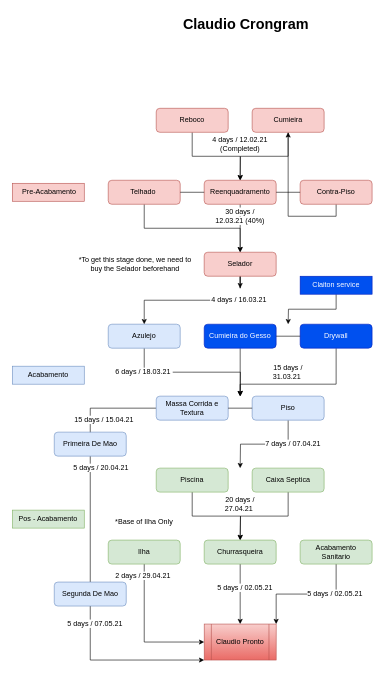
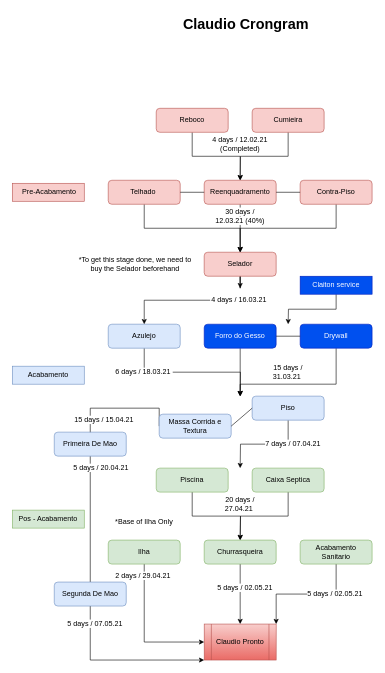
  <mxCell id="0" />
  <mxCell id="1" parent="0" />
  <mxCell id="2" style="edgeStyle=orthogonalEdgeStyle;rounded=0;orthogonalLoop=1;jettySize=auto;html=1;exitX=0.5;exitY=1;exitDx=0;exitDy=0;entryX=0.5;entryY=0;entryDx=0;entryDy=0;" parent="1" source="3" target="8" edge="1"><mxGeometry relative="1" as="geometry" /></mxCell>
  <mxCell id="3" value="Reboco" style="rounded=1;whiteSpace=wrap;html=1;fontSize=12;glass=0;strokeWidth=1;shadow=0;fillColor=#f8cecc;strokeColor=#b85450;" parent="1" vertex="1"><mxGeometry x="260" y="180" width="120" height="40" as="geometry" /></mxCell>
  <mxCell id="4" value="&amp;nbsp;Pre-Acabamento" style="text;html=1;strokeColor=#b85450;fillColor=#f8cecc;align=center;verticalAlign=middle;whiteSpace=wrap;rounded=0;" parent="1" vertex="1"><mxGeometry x="20" y="305" width="120" height="30" as="geometry" /></mxCell>
  <mxCell id="5" style="edgeStyle=orthogonalEdgeStyle;rounded=0;orthogonalLoop=1;jettySize=auto;html=1;exitX=0.5;exitY=1;exitDx=0;exitDy=0;" parent="1" source="6" edge="1"><mxGeometry relative="1" as="geometry"><mxPoint x="400" y="300" as="targetPoint" /></mxGeometry></mxCell>
  <mxCell id="6" value="Cumieira" style="rounded=1;whiteSpace=wrap;html=1;fontSize=12;glass=0;strokeWidth=1;shadow=0;fillColor=#f8cecc;strokeColor=#b85450;" parent="1" vertex="1"><mxGeometry x="420" y="180" width="120" height="40" as="geometry" /></mxCell>
  <mxCell id="7" style="edgeStyle=orthogonalEdgeStyle;rounded=0;orthogonalLoop=1;jettySize=auto;html=1;exitX=0.5;exitY=1;exitDx=0;exitDy=0;entryX=0.5;entryY=0;entryDx=0;entryDy=0;" parent="1" source="8" target="12" edge="1"><mxGeometry relative="1" as="geometry" /></mxCell>
  <mxCell id="8" value="Reenquadramento" style="rounded=1;whiteSpace=wrap;html=1;fontSize=12;glass=0;strokeWidth=1;shadow=0;fillColor=#f8cecc;strokeColor=#b85450;" parent="1" vertex="1"><mxGeometry x="340" y="300" width="120" height="40" as="geometry" /></mxCell>
  <mxCell id="9" style="edgeStyle=orthogonalEdgeStyle;rounded=0;orthogonalLoop=1;jettySize=auto;html=1;entryX=0.5;entryY=0;entryDx=0;entryDy=0;" parent="1" source="10" target="12" edge="1"><mxGeometry relative="1" as="geometry"><Array as="points"><mxPoint x="240" y="380" /><mxPoint x="400" y="380" /></Array></mxGeometry></mxCell>
  <mxCell id="10" value="Telhado&amp;nbsp;" style="rounded=1;whiteSpace=wrap;html=1;fontSize=12;glass=0;strokeWidth=1;shadow=0;fillColor=#f8cecc;strokeColor=#b85450;" parent="1" vertex="1"><mxGeometry x="180" y="300" width="120" height="40" as="geometry" /></mxCell>
  <mxCell id="11" style="edgeStyle=orthogonalEdgeStyle;rounded=0;orthogonalLoop=1;jettySize=auto;html=1;exitX=0.5;exitY=1;exitDx=0;exitDy=0;" parent="1" source="12" target="40" edge="1"><mxGeometry relative="1" as="geometry" /></mxCell>
  <mxCell id="12" value="Selador" style="rounded=1;whiteSpace=wrap;html=1;fontSize=12;glass=0;strokeWidth=1;shadow=0;fillColor=#f8cecc;strokeColor=#b85450;" parent="1" vertex="1"><mxGeometry x="340" y="420" width="120" height="40" as="geometry" /></mxCell>
- <mxCell id="13" style="edgeStyle=orthogonalEdgeStyle;rounded=0;orthogonalLoop=1;jettySize=auto;html=1;exitX=0.5;exitY=1;exitDx=0;exitDy=0;" parent="1" source="14" target="6" edge="1"><mxGeometry relative="1" as="geometry" /></mxCell>
+ <mxCell id="13" style="edgeStyle=orthogonalEdgeStyle;rounded=0;orthogonalLoop=1;jettySize=auto;html=1;exitX=0.5;exitY=1;exitDx=0;exitDy=0;entryX=0.5;entryY=0;entryDx=0;entryDy=0;" parent="1" source="14" target="12" edge="1"><mxGeometry relative="1" as="geometry" /></mxCell>
  <mxCell id="14" value="Contra-Piso" style="rounded=1;whiteSpace=wrap;html=1;fontSize=12;glass=0;strokeWidth=1;shadow=0;fillColor=#f8cecc;strokeColor=#b85450;" parent="1" vertex="1"><mxGeometry x="500" y="300" width="120" height="40" as="geometry" /></mxCell>
  <mxCell id="15" value="Acabamento" style="text;html=1;strokeColor=#6c8ebf;fillColor=#dae8fc;align=center;verticalAlign=middle;whiteSpace=wrap;rounded=0;" parent="1" vertex="1"><mxGeometry x="20" y="610" width="120" height="30" as="geometry" /></mxCell>
  <mxCell id="16" style="edgeStyle=orthogonalEdgeStyle;rounded=0;orthogonalLoop=1;jettySize=auto;html=1;exitX=0.5;exitY=1;exitDx=0;exitDy=0;" parent="1" source="17" edge="1"><mxGeometry relative="1" as="geometry"><mxPoint x="400" y="660" as="targetPoint" /></mxGeometry></mxCell>
  <mxCell id="17" value="Azulejo" style="rounded=1;whiteSpace=wrap;html=1;fontSize=12;glass=0;strokeWidth=1;shadow=0;fillColor=#dae8fc;strokeColor=#6c8ebf;" parent="1" vertex="1"><mxGeometry x="180" y="540" width="120" height="40" as="geometry" /></mxCell>
  <mxCell id="18" style="edgeStyle=orthogonalEdgeStyle;rounded=0;orthogonalLoop=1;jettySize=auto;html=1;exitX=0.5;exitY=1;exitDx=0;exitDy=0;" parent="1" source="19" edge="1"><mxGeometry relative="1" as="geometry"><mxPoint x="400" y="660" as="targetPoint" /></mxGeometry></mxCell>
- <mxCell id="19" value="Cumieira do Gesso" style="rounded=1;whiteSpace=wrap;html=1;fontSize=12;glass=0;strokeWidth=1;shadow=0;fillColor=#0050ef;strokeColor=#001DBC;fontColor=#ffffff;" parent="1" vertex="1"><mxGeometry x="340" y="540" width="120" height="40" as="geometry" /></mxCell>
+ <mxCell id="19" value="Forro do Gesso" style="rounded=1;whiteSpace=wrap;html=1;fontSize=12;glass=0;strokeWidth=1;shadow=0;fillColor=#0050ef;strokeColor=#001DBC;fontColor=#ffffff;" parent="1" vertex="1"><mxGeometry x="340" y="540" width="120" height="40" as="geometry" /></mxCell>
  <mxCell id="20" style="edgeStyle=orthogonalEdgeStyle;rounded=0;orthogonalLoop=1;jettySize=auto;html=1;exitX=0.5;exitY=1;exitDx=0;exitDy=0;" parent="1" source="21" edge="1"><mxGeometry relative="1" as="geometry"><mxPoint x="400" y="780" as="targetPoint" /></mxGeometry></mxCell>
  <mxCell id="21" value="Piso" style="rounded=1;whiteSpace=wrap;html=1;fontSize=12;glass=0;strokeWidth=1;shadow=0;fillColor=#dae8fc;strokeColor=#6c8ebf;" parent="1" vertex="1"><mxGeometry x="420" y="660" width="120" height="40" as="geometry" /></mxCell>
  <mxCell id="22" style="edgeStyle=orthogonalEdgeStyle;rounded=0;orthogonalLoop=1;jettySize=auto;html=1;exitX=0.5;exitY=1;exitDx=0;exitDy=0;" parent="1" source="23" edge="1"><mxGeometry relative="1" as="geometry"><mxPoint x="400" y="660" as="targetPoint" /><Array as="points"><mxPoint x="560" y="640" /><mxPoint x="400" y="640" /></Array></mxGeometry></mxCell>
  <mxCell id="23" value="Drywall" style="rounded=1;whiteSpace=wrap;html=1;fontSize=12;glass=0;strokeWidth=1;shadow=0;fillColor=#0050ef;strokeColor=#001DBC;fontColor=#ffffff;" parent="1" vertex="1"><mxGeometry x="500" y="540" width="120" height="40" as="geometry" /></mxCell>
  <mxCell id="24" style="edgeStyle=orthogonalEdgeStyle;rounded=0;orthogonalLoop=1;jettySize=auto;html=1;exitX=0;exitY=0.5;exitDx=0;exitDy=0;entryX=0;entryY=1;entryDx=0;entryDy=0;" parent="1" source="25" target="56" edge="1"><mxGeometry relative="1" as="geometry"><mxPoint x="220" y="1044" as="targetPoint" /><Array as="points"><mxPoint x="150" y="680" /><mxPoint x="150" y="1100" /></Array></mxGeometry></mxCell>
- <mxCell id="25" value="Massa Corrida e Textura" style="rounded=1;whiteSpace=wrap;html=1;fontSize=12;glass=0;strokeWidth=1;shadow=0;fillColor=#dae8fc;strokeColor=#6c8ebf;" parent="1" vertex="1"><mxGeometry x="260" y="660" width="120" height="40" as="geometry" /></mxCell>
+ <mxCell id="25" value="Massa Corrida e Textura" style="rounded=1;whiteSpace=wrap;html=1;fontSize=12;glass=0;strokeWidth=1;shadow=0;fillColor=#dae8fc;strokeColor=#6c8ebf;" parent="1" vertex="1"><mxGeometry x="265" y="690" width="120" height="40" as="geometry" /></mxCell>
  <mxCell id="26" value="Pos - Acabamento" style="text;html=1;strokeColor=#82b366;fillColor=#d5e8d4;align=center;verticalAlign=middle;whiteSpace=wrap;rounded=0;" parent="1" vertex="1"><mxGeometry x="20" y="850" width="120" height="30" as="geometry" /></mxCell>
  <mxCell id="27" style="edgeStyle=orthogonalEdgeStyle;rounded=0;orthogonalLoop=1;jettySize=auto;html=1;exitX=0.5;exitY=1;exitDx=0;exitDy=0;" parent="1" source="28" edge="1"><mxGeometry relative="1" as="geometry"><mxPoint x="400" y="900" as="targetPoint" /></mxGeometry></mxCell>
  <mxCell id="28" value="Piscina" style="rounded=1;whiteSpace=wrap;html=1;fontSize=12;glass=0;strokeWidth=1;shadow=0;fillColor=#d5e8d4;strokeColor=#82b366;" parent="1" vertex="1"><mxGeometry x="260" y="780" width="120" height="40" as="geometry" /></mxCell>
  <mxCell id="29" style="edgeStyle=orthogonalEdgeStyle;rounded=0;orthogonalLoop=1;jettySize=auto;html=1;exitX=0.5;exitY=1;exitDx=0;exitDy=0;entryX=1;entryY=0;entryDx=0;entryDy=0;" parent="1" source="30" target="56" edge="1"><mxGeometry relative="1" as="geometry"><mxPoint x="420" y="1040" as="targetPoint" /></mxGeometry></mxCell>
  <mxCell id="30" value="Acabamento Sanitario" style="rounded=1;whiteSpace=wrap;html=1;fontSize=12;glass=0;strokeWidth=1;shadow=0;fillColor=#d5e8d4;strokeColor=#82b366;" parent="1" vertex="1"><mxGeometry x="500" y="900" width="120" height="40" as="geometry" /></mxCell>
  <mxCell id="31" style="edgeStyle=orthogonalEdgeStyle;rounded=0;orthogonalLoop=1;jettySize=auto;html=1;exitX=0.5;exitY=1;exitDx=0;exitDy=0;" parent="1" source="32" edge="1"><mxGeometry relative="1" as="geometry"><mxPoint x="400" y="900" as="targetPoint" /></mxGeometry></mxCell>
  <mxCell id="32" value="Caixa Septica" style="rounded=1;whiteSpace=wrap;html=1;fontSize=12;glass=0;strokeWidth=1;shadow=0;fillColor=#d5e8d4;strokeColor=#82b366;" parent="1" vertex="1"><mxGeometry x="420" y="780" width="120" height="40" as="geometry" /></mxCell>
  <mxCell id="33" style="edgeStyle=orthogonalEdgeStyle;rounded=0;orthogonalLoop=1;jettySize=auto;html=1;exitX=0.5;exitY=1;exitDx=0;exitDy=0;entryX=0;entryY=0.5;entryDx=0;entryDy=0;" parent="1" source="34" target="56" edge="1"><mxGeometry relative="1" as="geometry" /></mxCell>
  <mxCell id="34" value="Ilha" style="rounded=1;whiteSpace=wrap;html=1;fontSize=12;glass=0;strokeWidth=1;shadow=0;fillColor=#d5e8d4;strokeColor=#82b366;" parent="1" vertex="1"><mxGeometry x="180" y="900" width="120" height="40" as="geometry" /></mxCell>
  <mxCell id="35" style="edgeStyle=orthogonalEdgeStyle;rounded=0;orthogonalLoop=1;jettySize=auto;html=1;exitX=0.5;exitY=1;exitDx=0;exitDy=0;entryX=0.5;entryY=0;entryDx=0;entryDy=0;" parent="1" source="36" target="56" edge="1"><mxGeometry relative="1" as="geometry" /></mxCell>
  <mxCell id="36" value="Churrasqueira" style="rounded=1;whiteSpace=wrap;html=1;fontSize=12;glass=0;strokeWidth=1;shadow=0;fillColor=#d5e8d4;strokeColor=#82b366;" parent="1" vertex="1"><mxGeometry x="340" y="900" width="120" height="40" as="geometry" /></mxCell>
  <mxCell id="37" value="&lt;h1&gt;Claudio Crongram&lt;/h1&gt;&lt;p&gt;&lt;br&gt;&lt;/p&gt;" style="text;html=1;strokeColor=none;fillColor=none;spacing=5;spacingTop=-20;whiteSpace=wrap;overflow=hidden;rounded=0;" parent="1" vertex="1"><mxGeometry x="300" y="20" width="280" height="120" as="geometry" /></mxCell>
  <mxCell id="38" value="4 days / 12.02.21 (Completed)&lt;br&gt;" style="text;html=1;strokeColor=none;fillColor=none;align=center;verticalAlign=middle;whiteSpace=wrap;rounded=0;" parent="1" vertex="1"><mxGeometry x="350" y="220" width="100" height="40" as="geometry" /></mxCell>
  <mxCell id="39" style="edgeStyle=orthogonalEdgeStyle;rounded=0;orthogonalLoop=1;jettySize=auto;html=1;entryX=0.5;entryY=0;entryDx=0;entryDy=0;" parent="1" source="40" target="17" edge="1"><mxGeometry relative="1" as="geometry" /></mxCell>
  <mxCell id="40" value="&lt;span style=&quot;background-color: rgb(255 , 255 , 255)&quot;&gt;4 days / 16.03.21&amp;nbsp;&lt;/span&gt;" style="text;html=1;align=center;verticalAlign=middle;whiteSpace=wrap;rounded=0;" parent="1" vertex="1"><mxGeometry x="350" y="480" width="100" height="40" as="geometry" /></mxCell>
  <mxCell id="41" value="&lt;span style=&quot;background-color: rgb(255 , 255 , 255)&quot;&gt;30 days / 12.03.21 (40%)&lt;/span&gt;" style="text;html=1;align=center;verticalAlign=middle;whiteSpace=wrap;rounded=0;" parent="1" vertex="1"><mxGeometry x="350" y="340" width="100" height="40" as="geometry" /></mxCell>
  <mxCell id="42" value="*To get this stage done, we need to buy the Selador beforehand" style="text;html=1;strokeColor=none;fillColor=none;align=center;verticalAlign=middle;whiteSpace=wrap;rounded=0;" parent="1" vertex="1"><mxGeometry x="130" y="425" width="190" height="30" as="geometry" /></mxCell>
  <mxCell id="43" value="&lt;span style=&quot;background-color: rgb(255 , 255 , 255)&quot;&gt;20 days / 27.04.21&amp;nbsp;&lt;/span&gt;" style="text;html=1;align=center;verticalAlign=middle;whiteSpace=wrap;rounded=0;" parent="1" vertex="1"><mxGeometry x="350" y="820" width="100" height="40" as="geometry" /></mxCell>
  <mxCell id="44" value="&lt;span style=&quot;background-color: rgb(255 , 255 , 255)&quot;&gt;15 days / 31.03.21&amp;nbsp;&lt;/span&gt;" style="text;html=1;align=center;verticalAlign=middle;whiteSpace=wrap;rounded=0;" parent="1" vertex="1"><mxGeometry x="430" y="600" width="100" height="40" as="geometry" /></mxCell>
  <mxCell id="45" style="edgeStyle=orthogonalEdgeStyle;rounded=0;orthogonalLoop=1;jettySize=auto;html=1;exitX=0.5;exitY=1;exitDx=0;exitDy=0;" parent="1" source="46" edge="1"><mxGeometry relative="1" as="geometry"><mxPoint x="480" y="540" as="targetPoint" /></mxGeometry></mxCell>
  <mxCell id="46" value="Claiton service" style="text;html=1;strokeColor=#001DBC;fillColor=#0050ef;align=center;verticalAlign=middle;whiteSpace=wrap;rounded=0;fontColor=#ffffff;" parent="1" vertex="1"><mxGeometry x="500" y="460" width="120" height="30" as="geometry" /></mxCell>
  <mxCell id="47" value="&lt;span style=&quot;background-color: rgb(255 , 255 , 255)&quot;&gt;6 days / 18.03.21&amp;nbsp;&lt;/span&gt;" style="text;html=1;align=center;verticalAlign=middle;whiteSpace=wrap;rounded=0;" parent="1" vertex="1"><mxGeometry x="190" y="600" width="100" height="40" as="geometry" /></mxCell>
  <mxCell id="48" value="&lt;span style=&quot;background-color: rgb(255 , 255 , 255)&quot;&gt;2 days / 29.04.21&amp;nbsp;&lt;/span&gt;" style="text;html=1;align=center;verticalAlign=middle;whiteSpace=wrap;rounded=0;" parent="1" vertex="1"><mxGeometry x="190" y="940" width="100" height="40" as="geometry" /></mxCell>
  <mxCell id="49" value="&lt;span style=&quot;background-color: rgb(255 , 255 , 255)&quot;&gt;7 days / 07.04.21&amp;nbsp;&lt;/span&gt;" style="text;html=1;align=center;verticalAlign=middle;whiteSpace=wrap;rounded=0;" parent="1" vertex="1"><mxGeometry x="440" y="710" width="100" height="60" as="geometry" /></mxCell>
  <mxCell id="50" value="&lt;span style=&quot;background-color: rgb(255 , 255 , 255)&quot;&gt;15 days / 15.04.21&amp;nbsp;&lt;/span&gt;" style="text;html=1;align=center;verticalAlign=middle;whiteSpace=wrap;rounded=0;" parent="1" vertex="1"><mxGeometry x="110" y="680" width="130" height="40" as="geometry" /></mxCell>
  <mxCell id="51" value="&lt;span style=&quot;background-color: rgb(255 , 255 , 255)&quot;&gt;5 days / 02.05.21&amp;nbsp;&lt;/span&gt;" style="text;html=1;align=center;verticalAlign=middle;whiteSpace=wrap;rounded=0;" parent="1" vertex="1"><mxGeometry x="510" y="970" width="100" height="40" as="geometry" /></mxCell>
  <mxCell id="52" value="Primeira De Mao" style="rounded=1;whiteSpace=wrap;html=1;fontSize=12;glass=0;strokeWidth=1;shadow=0;fillColor=#dae8fc;strokeColor=#6c8ebf;" parent="1" vertex="1"><mxGeometry x="90" y="720" width="120" height="40" as="geometry" /></mxCell>
  <mxCell id="53" value="&lt;span style=&quot;background-color: rgb(255 , 255 , 255)&quot;&gt;5 days / 02.05.21&amp;nbsp;&lt;/span&gt;" style="text;html=1;align=center;verticalAlign=middle;whiteSpace=wrap;rounded=0;" parent="1" vertex="1"><mxGeometry x="360" y="960" width="100" height="40" as="geometry" /></mxCell>
  <mxCell id="54" value="&lt;span style=&quot;background-color: rgb(255 , 255 , 255)&quot;&gt;5 days / 20.04.21&amp;nbsp;&lt;/span&gt;" style="text;html=1;align=center;verticalAlign=middle;whiteSpace=wrap;rounded=0;" parent="1" vertex="1"><mxGeometry x="120" y="760" width="100" height="40" as="geometry" /></mxCell>
  <mxCell id="55" value="Segunda De Mao" style="rounded=1;whiteSpace=wrap;html=1;fontSize=12;glass=0;strokeWidth=1;shadow=0;fillColor=#dae8fc;strokeColor=#6c8ebf;" parent="1" vertex="1"><mxGeometry x="90" y="970" width="120" height="40" as="geometry" /></mxCell>
  <mxCell id="56" value="Claudio Pronto" style="shape=process;whiteSpace=wrap;html=1;backgroundOutline=1;fillColor=#f8cecc;gradientColor=#ea6b66;strokeColor=#b85450;" parent="1" vertex="1"><mxGeometry x="340" y="1040" width="120" height="60" as="geometry" /></mxCell>
  <mxCell id="57" value="" style="endArrow=none;html=1;entryX=0;entryY=0.5;entryDx=0;entryDy=0;exitX=1;exitY=0.5;exitDx=0;exitDy=0;" parent="1" source="25" target="21" edge="1"><mxGeometry width="50" height="50" relative="1" as="geometry"><mxPoint x="410" y="760" as="sourcePoint" /><mxPoint x="460" y="710" as="targetPoint" /></mxGeometry></mxCell>
  <mxCell id="58" value="" style="endArrow=none;html=1;entryX=0;entryY=0.5;entryDx=0;entryDy=0;exitX=1;exitY=0.5;exitDx=0;exitDy=0;" parent="1" source="19" target="23" edge="1"><mxGeometry width="50" height="50" relative="1" as="geometry"><mxPoint x="470" y="560" as="sourcePoint" /><mxPoint x="490" y="560" as="targetPoint" /></mxGeometry></mxCell>
  <mxCell id="59" value="" style="endArrow=none;html=1;exitX=1;exitY=0.5;exitDx=0;exitDy=0;" parent="1" source="10" edge="1"><mxGeometry width="50" height="50" relative="1" as="geometry"><mxPoint x="410" y="360" as="sourcePoint" /><mxPoint x="340" y="320" as="targetPoint" /></mxGeometry></mxCell>
  <mxCell id="60" value="" style="endArrow=none;html=1;entryX=1;entryY=0.5;entryDx=0;entryDy=0;exitX=0;exitY=0.5;exitDx=0;exitDy=0;" parent="1" source="14" target="8" edge="1"><mxGeometry width="50" height="50" relative="1" as="geometry"><mxPoint x="410" y="360" as="sourcePoint" /><mxPoint x="460" y="310" as="targetPoint" /></mxGeometry></mxCell>
  <mxCell id="61" value="&lt;span style=&quot;background-color: rgb(255 , 255 , 255)&quot;&gt;5 days / 07.05.21&amp;nbsp;&lt;/span&gt;" style="text;html=1;align=center;verticalAlign=middle;whiteSpace=wrap;rounded=0;" parent="1" vertex="1"><mxGeometry x="110" y="1020" width="100" height="40" as="geometry" /></mxCell>
  <mxCell id="62" value="*Base of Ilha Only" style="text;html=1;strokeColor=none;fillColor=none;align=center;verticalAlign=middle;whiteSpace=wrap;rounded=0;" parent="1" vertex="1"><mxGeometry x="190" y="860" width="100" height="20" as="geometry" /></mxCell>
